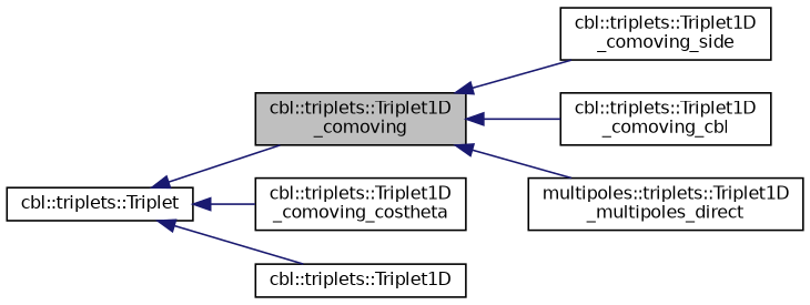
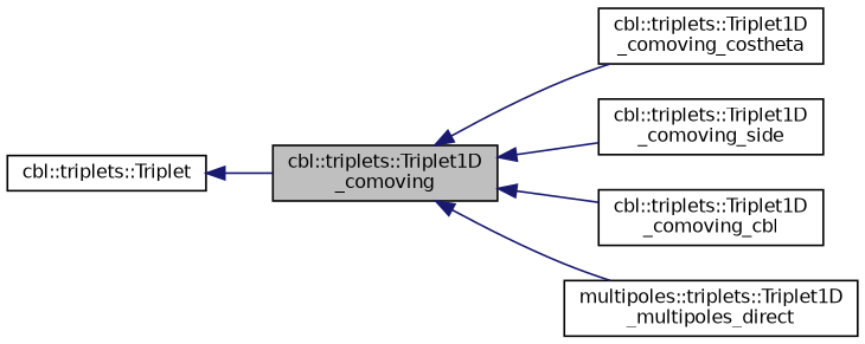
  digraph {
    rankdir=LR
    node [color=black fillcolor=white fontname=Helvetica fontsize=10 shape=record style=filled]
    edge [color=midnightblue dir=back fontname=Helvetica fontsize=10 labelfontname=Helvetica labelfontsize=10 style=solid]
    n1 [fillcolor=grey75 fontcolor=black height=0.2 label="cbl::triplets::Triplet1D\l_comoving" width=0.4]
    n2 [height=0.2 label="cbl::triplets::Triplet1D\l_comoving_costheta" width=0.4]
    n3 [height=0.2 label="cbl::triplets::Triplet1D\l_comoving_side" width=0.4]
    n4 [height=0.2 label="cbl::triplets::Triplet1D\l_comoving_cbl" width=0.4]
    n5 [height=0.2 label="multipoles::triplets::Triplet1D\l_multipoles_direct" width=0.4]
-   n6 [height=0.2 label="cbl::triplets::Triplet1D" width=0.4]
    n7 [height=0.2 label="cbl::triplets::Triplet" width=0.4]
-   n7 -> n2
+   n1 -> n2
    n1 -> n3
    n1 -> n4
    n1 -> n5
    n7 -> n1
-   n7 -> n6
  }
